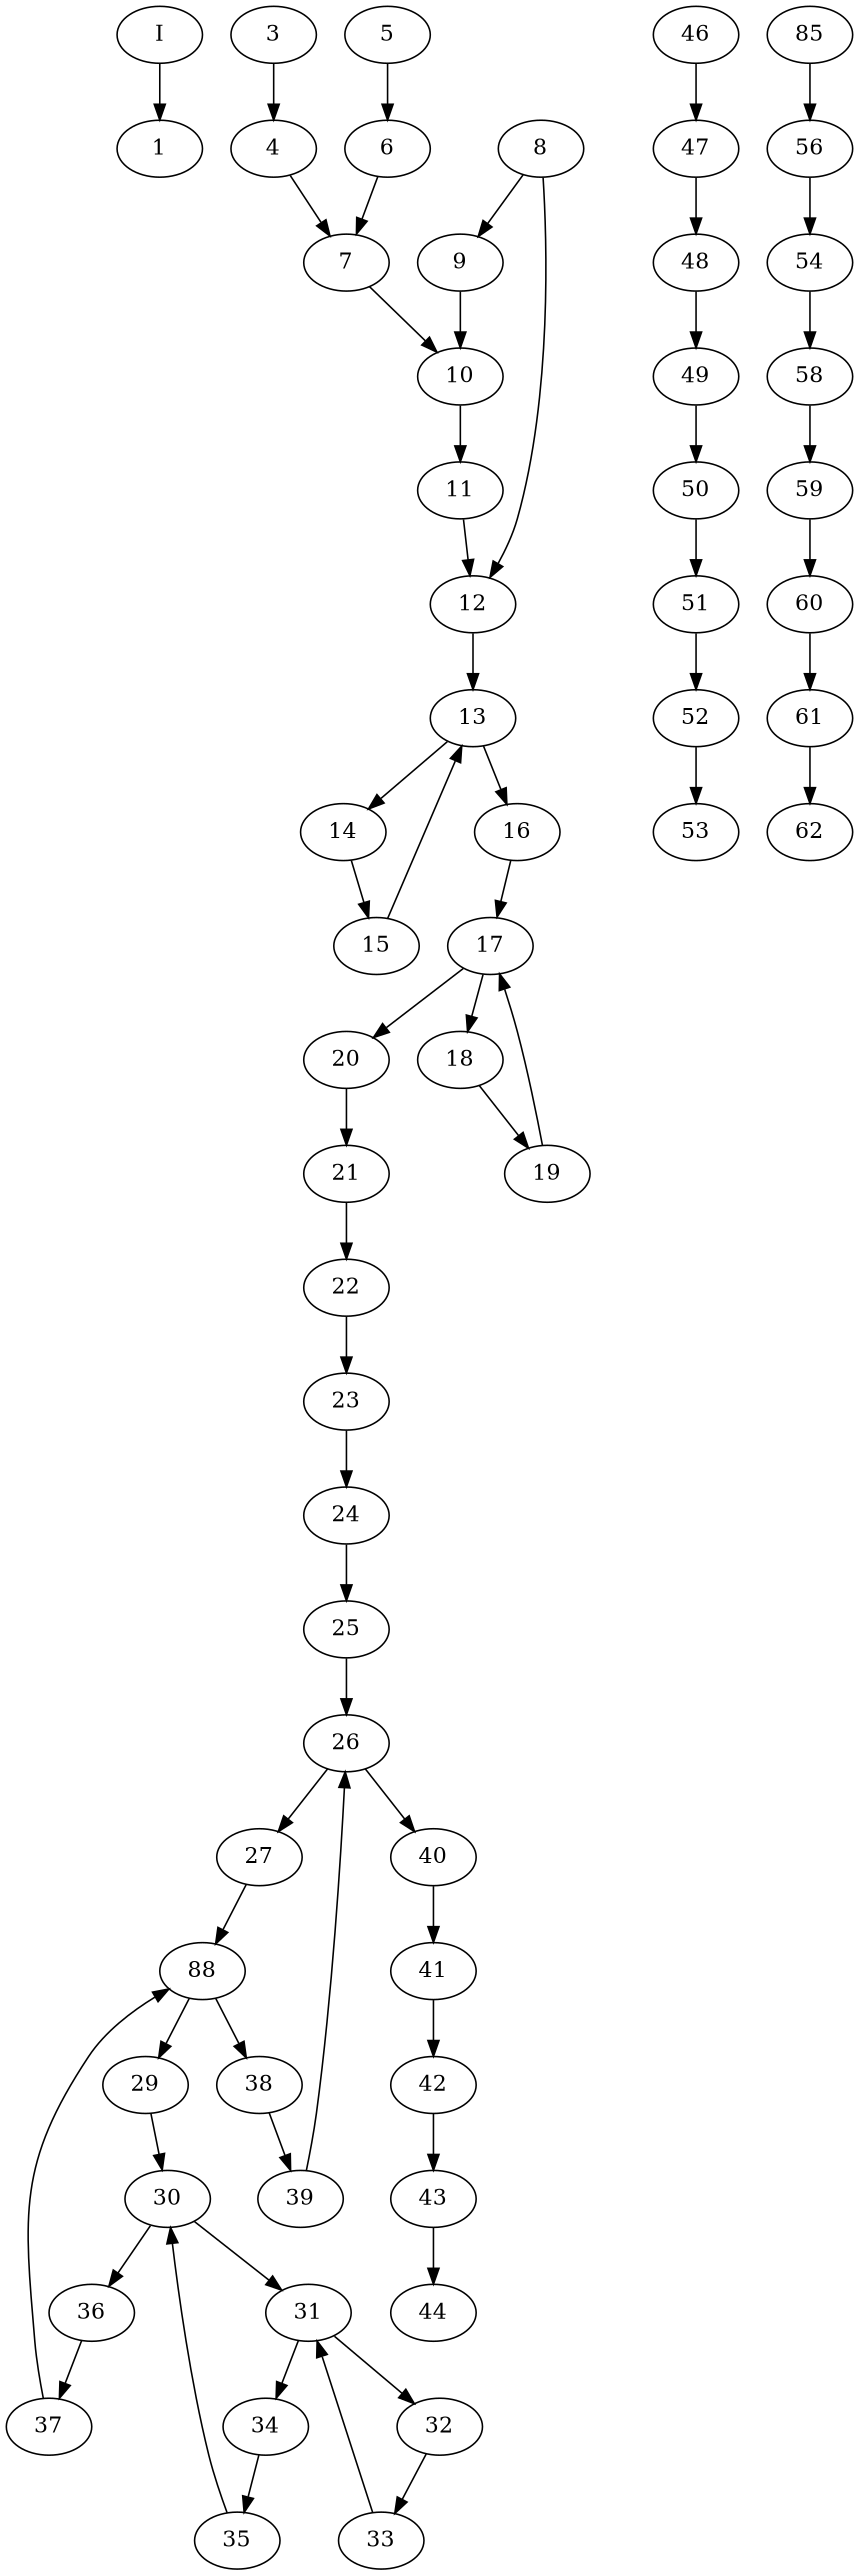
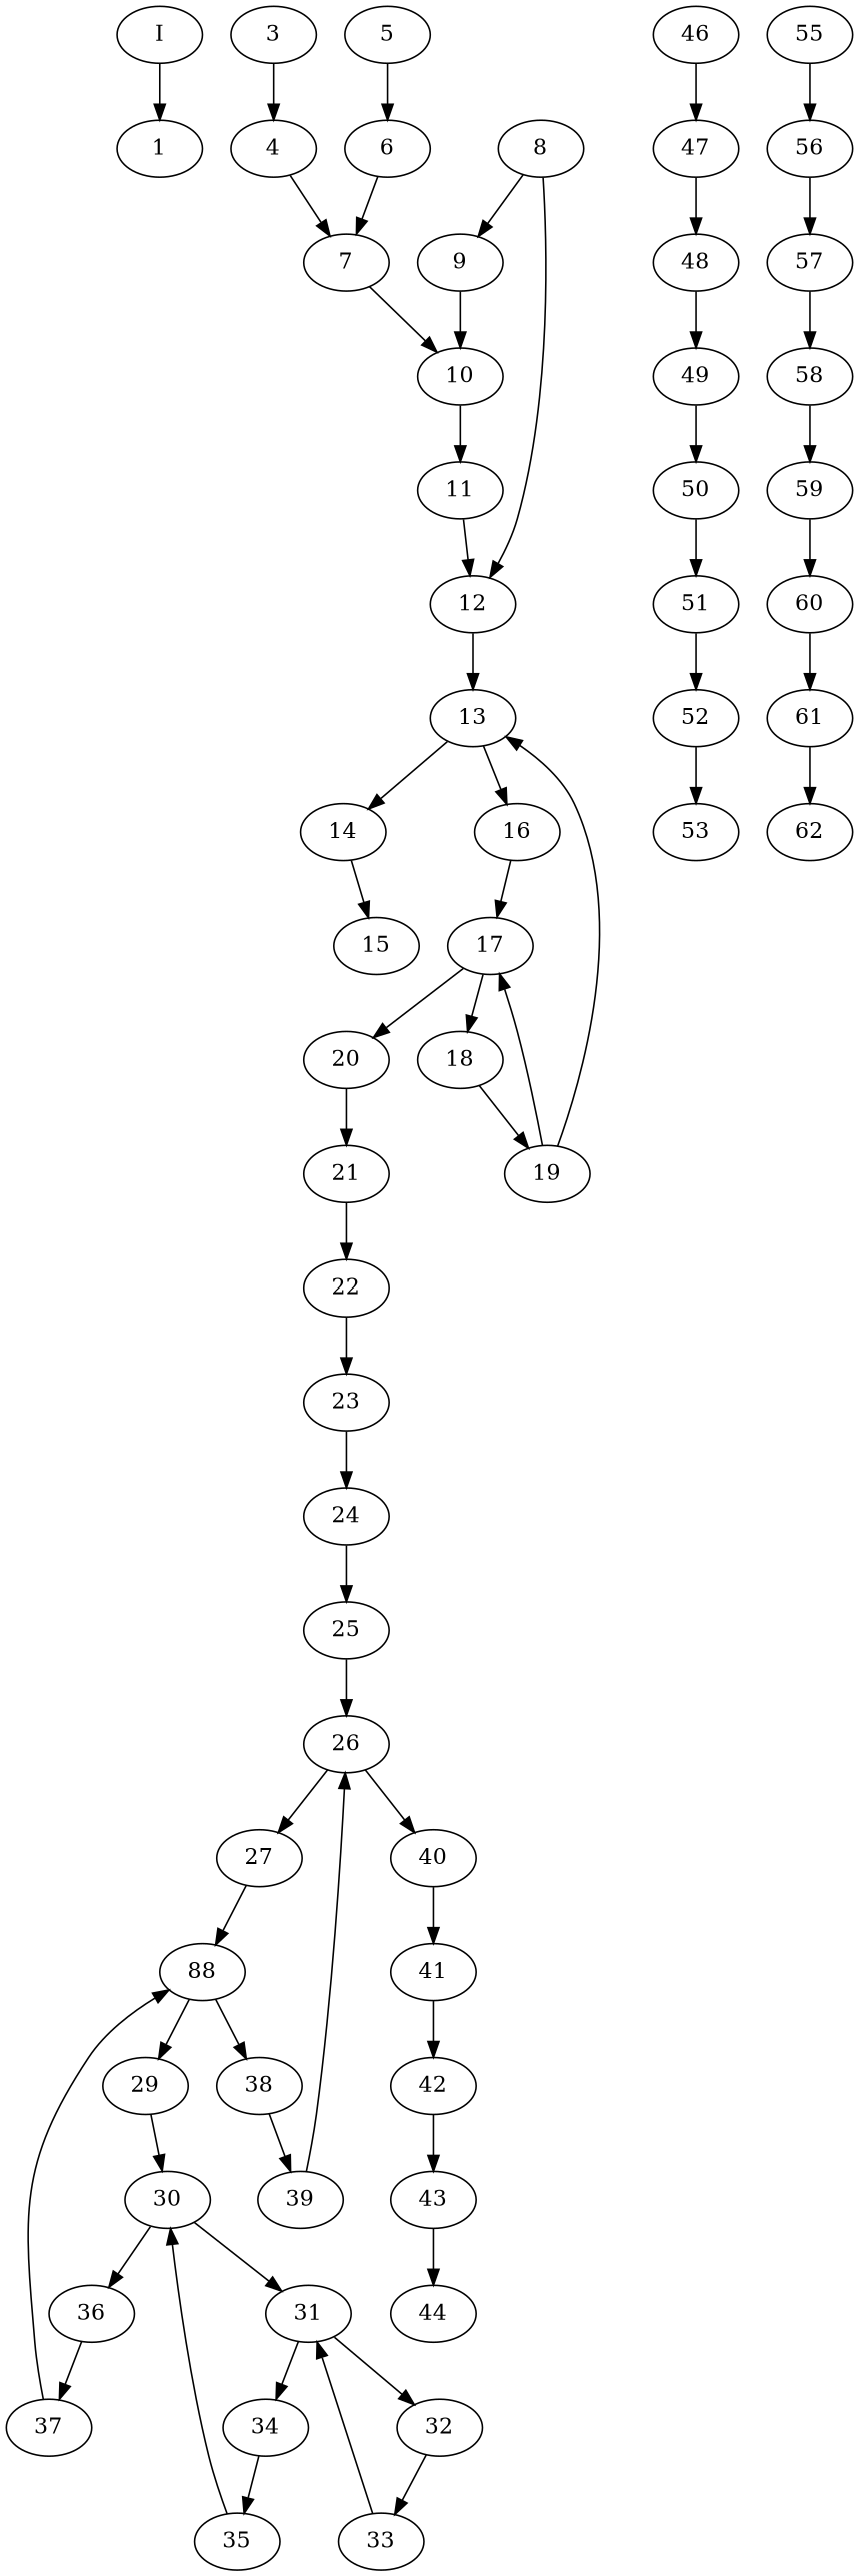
  digraph {
    I
    1
    3
    4
    5
    6
    7
    10
    8
    9
    12
    13
    11
    14
    16
    15
    17
    18
    20
    19
    21
    22
    23
    24
    25
    26
    27
    40
    n29 [label=88]
    41
    29
    38
    42
    30
    39
    31
    36
    32
    34
    37
    33
    35
    43
    44
    46
    47
    48
    49
    50
    51
    52
    53
-   55 [label=85]
+   55
    56
-   57 [label=54]
+   57
    58
    59
    60
    61
    62
    I -> 1
    3 -> 4
    4 -> 7
    5 -> 6
    6 -> 7
    7 -> 10
    10 -> 11
    8 -> 9
    8 -> 12
    9 -> 10
    12 -> 13
    13 -> 14
    13 -> 16
    11 -> 12
    14 -> 15
    16 -> 17
-   15 -> 13
+   19 -> 13
    17 -> 18
    17 -> 20
    18 -> 19
    20 -> 21
    19 -> 17
    21 -> 22
    22 -> 23
    23 -> 24
    24 -> 25
    25 -> 26
    26 -> 27
    26 -> 40
    27 -> n29
    40 -> 41
    n29 -> 29
    n29 -> 38
    41 -> 42
    29 -> 30
    38 -> 39
    42 -> 43
    30 -> 31
    30 -> 36
    39 -> 26
    31 -> 32
    31 -> 34
    36 -> 37
    32 -> 33
    34 -> 35
    37 -> n29
    33 -> 31
    35 -> 30
    43 -> 44
    46 -> 47
    47 -> 48
    48 -> 49
    49 -> 50
    50 -> 51
    51 -> 52
    52 -> 53
    55 -> 56
    56 -> 57
    57 -> 58
    58 -> 59
    59 -> 60
    60 -> 61
    61 -> 62
  }
